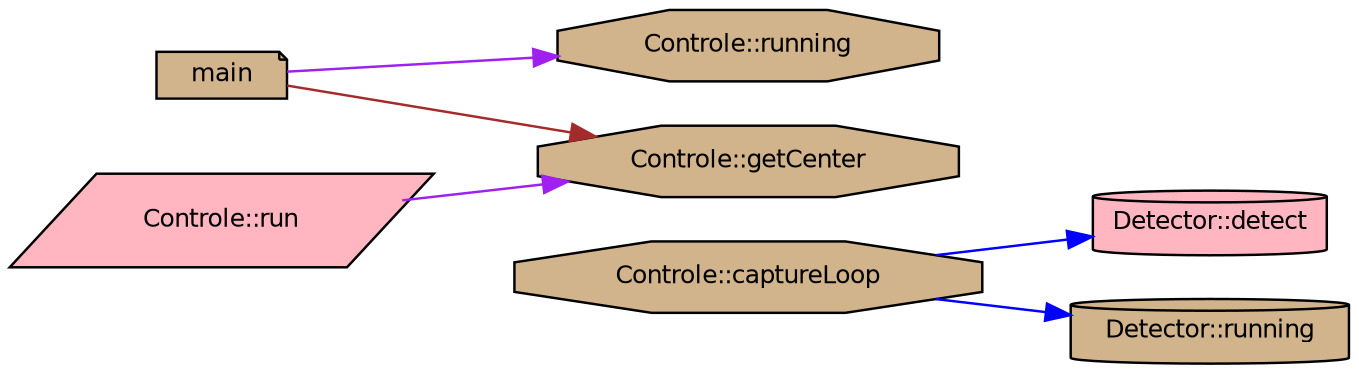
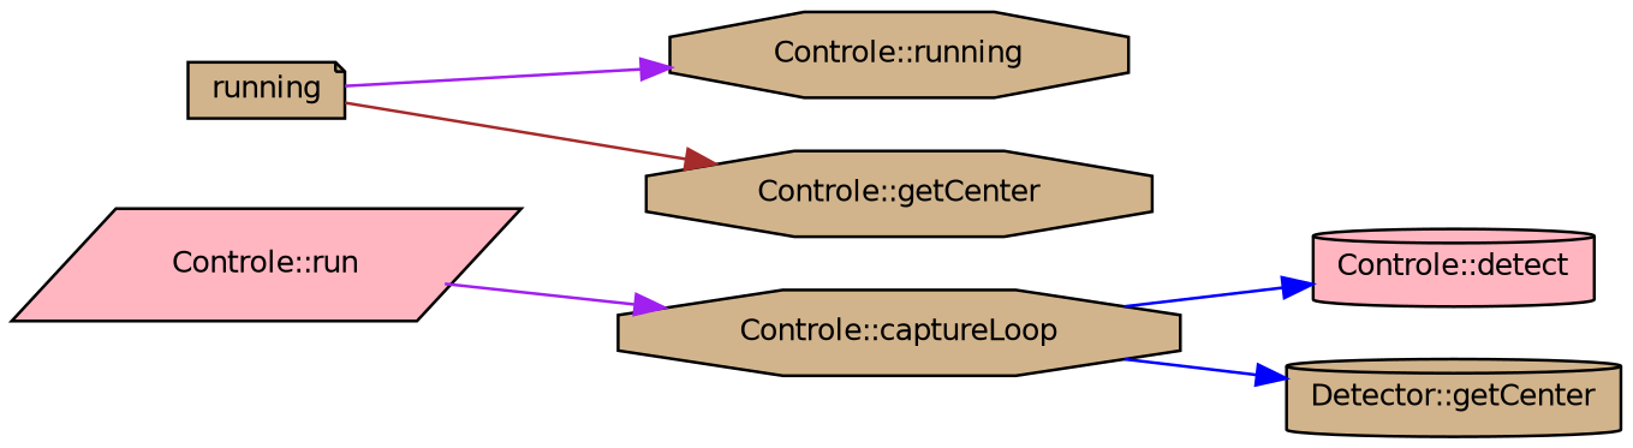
  digraph {
    rankdir=LR
    node [color=black fillcolor=tan fontname=Helvetica fontsize=10 shape=octagon style=filled]
    edge [color=purple fontname=Helvetica fontsize=10 labelfontname=Helvetica labelfontsize=10 style=solid]
-   n1 [fontcolor=black height=0.2 label=main shape=note width=0.4]
+   n1 [fontcolor=black height=0.2 label=running shape=note width=0.4]
    n2 [height=0.2 label="Controle::getCenter" width=0.4]
    n3 [height=0.2 label="Controle::running" width=0.4]
    n4 [fillcolor=lightpink height=0.2 label="Controle::run" shape=parallelogram width=0.4]
    n5 [height=0.2 label="Controle::captureLoop" width=0.4]
-   n6 [fillcolor=lightpink height=0.2 label="Detector::detect" shape=cylinder width=0.4]
-   n7 [height=0.2 label="Detector::running" shape=cylinder width=0.4]
+   n6 [fillcolor=lightpink height=0.2 label="Controle::detect" shape=cylinder width=0.4]
+   n7 [height=0.2 label="Detector::getCenter" shape=cylinder width=0.4]
    n1 -> n2 [color=brown]
    n1 -> n3
-   n4 -> n2
+   n4 -> n5
    n5 -> n6 [color=blue]
    n5 -> n7 [color=blue]
  }
